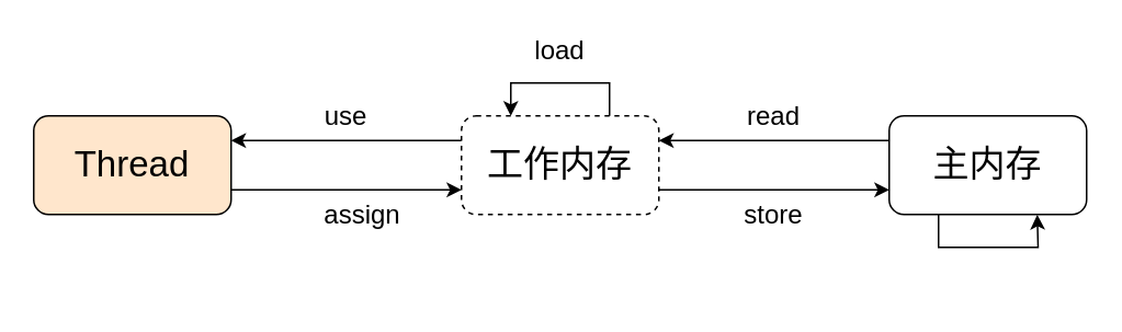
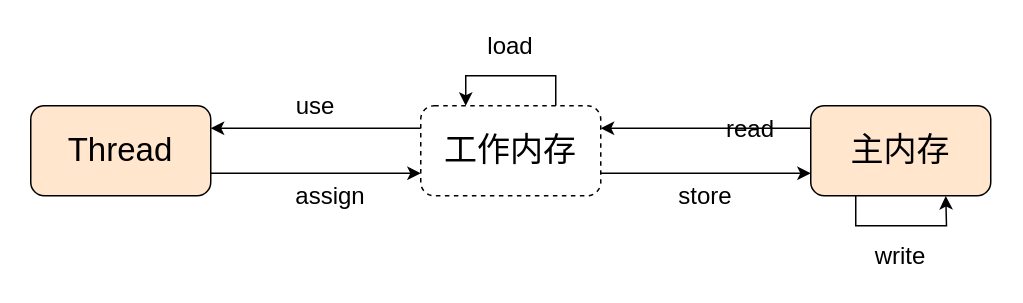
  <mxCell id="0" />
  <mxCell id="1" parent="0" />
  <mxCell id="2" style="edgeStyle=orthogonalEdgeStyle;rounded=0;orthogonalLoop=1;jettySize=auto;html=1;exitX=1;exitY=0.75;exitDx=0;exitDy=0;entryX=0;entryY=0.75;entryDx=0;entryDy=0;startArrow=none;startFill=0;endArrow=classic;endFill=1;fontSize=16;" edge="1" parent="1" source="3" target="6"><mxGeometry relative="1" as="geometry" /></mxCell>
  <mxCell id="3" value="Thread" style="rounded=1;whiteSpace=wrap;html=1;fontSize=22;fillColor=#ffe6cc;" vertex="1" parent="1"><mxGeometry x="20" y="70" width="120" height="60" as="geometry" /></mxCell>
  <mxCell id="4" style="edgeStyle=orthogonalEdgeStyle;rounded=0;orthogonalLoop=1;jettySize=auto;html=1;exitX=1;exitY=0.75;exitDx=0;exitDy=0;entryX=0;entryY=0.75;entryDx=0;entryDy=0;startArrow=none;startFill=0;endArrow=classic;endFill=1;fontSize=16;" edge="1" parent="1" source="6" target="9"><mxGeometry relative="1" as="geometry" /></mxCell>
  <mxCell id="5" style="edgeStyle=orthogonalEdgeStyle;rounded=0;orthogonalLoop=1;jettySize=auto;html=1;exitX=0;exitY=0.25;exitDx=0;exitDy=0;entryX=1;entryY=0.25;entryDx=0;entryDy=0;startArrow=none;startFill=0;endArrow=classic;endFill=1;fontSize=16;" edge="1" parent="1" source="6" target="3"><mxGeometry relative="1" as="geometry" /></mxCell>
  <mxCell id="6" value="工作内存" style="rounded=1;whiteSpace=wrap;html=1;fontSize=22;dashed=1;" vertex="1" parent="1"><mxGeometry x="280" y="70" width="120" height="60" as="geometry" /></mxCell>
  <mxCell id="7" style="edgeStyle=orthogonalEdgeStyle;rounded=0;orthogonalLoop=1;jettySize=auto;html=1;exitX=0;exitY=0.25;exitDx=0;exitDy=0;entryX=1;entryY=0.25;entryDx=0;entryDy=0;startArrow=none;startFill=0;fontSize=22;endArrow=classic;endFill=1;" edge="1" parent="1" source="9" target="6"><mxGeometry relative="1" as="geometry" /></mxCell>
  <mxCell id="8" style="edgeStyle=orthogonalEdgeStyle;rounded=0;orthogonalLoop=1;jettySize=auto;html=1;exitX=0.25;exitY=1;exitDx=0;exitDy=0;startArrow=none;startFill=0;endArrow=classic;endFill=1;fontSize=16;" edge="1" parent="1" source="9"><mxGeometry relative="1" as="geometry"><mxPoint x="630" y="130.143" as="targetPoint" /></mxGeometry></mxCell>
- <mxCell id="9" value="主内存" style="rounded=1;whiteSpace=wrap;html=1;fontSize=22;" vertex="1" parent="1"><mxGeometry x="540" y="70" width="120" height="60" as="geometry" /></mxCell>
- <mxCell id="10" value="read" style="text;html=1;strokeColor=none;fillColor=none;align=center;verticalAlign=middle;whiteSpace=wrap;rounded=0;fontSize=16;" vertex="1" parent="1"><mxGeometry x="450" y="60" width="40" height="20" as="geometry" /></mxCell>
+ <mxCell id="9" value="主内存" style="rounded=1;whiteSpace=wrap;html=1;fontSize=22;fillColor=#ffe6cc;" vertex="1" parent="1"><mxGeometry x="540" y="70" width="120" height="60" as="geometry" /></mxCell>
+ <mxCell id="10" value="read" style="text;html=1;strokeColor=none;fillColor=none;align=center;verticalAlign=middle;whiteSpace=wrap;rounded=0;fontSize=16;" vertex="1" parent="1"><mxGeometry x="480" y="75" width="40" height="20" as="geometry" /></mxCell>
  <mxCell id="11" value="store" style="text;html=1;strokeColor=none;fillColor=none;align=center;verticalAlign=middle;whiteSpace=wrap;rounded=0;fontSize=16;" vertex="1" parent="1"><mxGeometry x="450" y="120" width="40" height="20" as="geometry" /></mxCell>
+ <mxCell id="12" value="write" style="text;html=1;strokeColor=none;fillColor=none;align=center;verticalAlign=middle;whiteSpace=wrap;rounded=0;fontSize=16;" vertex="1" parent="1"><mxGeometry x="580" y="160" width="40" height="20" as="geometry" /></mxCell>
  <mxCell id="13" style="edgeStyle=orthogonalEdgeStyle;rounded=0;orthogonalLoop=1;jettySize=auto;html=1;exitX=0.75;exitY=0;exitDx=0;exitDy=0;entryX=0.25;entryY=0;entryDx=0;entryDy=0;startArrow=none;startFill=0;endArrow=classic;endFill=1;fontSize=16;" edge="1" parent="1" source="6" target="6"><mxGeometry relative="1" as="geometry"><Array as="points"><mxPoint x="370" y="50" /><mxPoint x="310" y="50" /></Array></mxGeometry></mxCell>
  <mxCell id="14" value="load" style="text;html=1;strokeColor=none;fillColor=none;align=center;verticalAlign=middle;whiteSpace=wrap;rounded=0;fontSize=16;" vertex="1" parent="1"><mxGeometry x="320" y="20" width="40" height="20" as="geometry" /></mxCell>
  <mxCell id="15" value="use" style="text;html=1;strokeColor=none;fillColor=none;align=center;verticalAlign=middle;whiteSpace=wrap;rounded=0;fontSize=16;" vertex="1" parent="1"><mxGeometry x="190" y="60" width="40" height="20" as="geometry" /></mxCell>
  <mxCell id="16" value="assign" style="text;html=1;strokeColor=none;fillColor=none;align=center;verticalAlign=middle;whiteSpace=wrap;rounded=0;fontSize=16;" vertex="1" parent="1"><mxGeometry x="195" y="120" width="50" height="20" as="geometry" /></mxCell>
